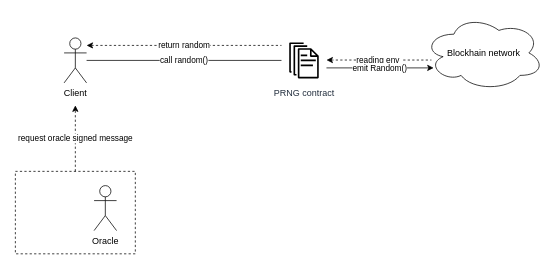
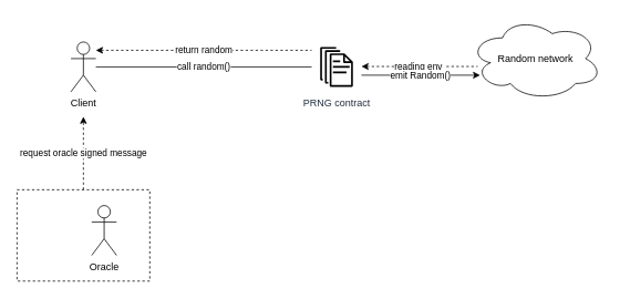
  <mxCell id="0" />
  <mxCell id="1" parent="0" />
  <mxCell id="2" value="request oracle signed message" style="edgeStyle=none;html=1;exitX=0.5;exitY=0;exitDx=0;exitDy=0;startArrow=none;startFill=0;endArrow=classic;endFill=1;dashed=1;" edge="1" parent="1" source="3"><mxGeometry relative="1" as="geometry"><mxPoint x="100" y="140" as="targetPoint" /></mxGeometry></mxCell>
  <mxCell id="3" value="" style="rounded=0;whiteSpace=wrap;html=1;strokeColor=#000000;fillColor=none;dashed=1;" vertex="1" parent="1"><mxGeometry x="20" y="228" width="160" height="110" as="geometry" /></mxCell>
  <mxCell id="4" value="call random()" style="edgeStyle=none;html=1;endArrow=none;" edge="1" parent="1" source="5" target="6"><mxGeometry relative="1" as="geometry" /></mxCell>
  <mxCell id="5" value="Client" style="shape=umlActor;verticalLabelPosition=bottom;verticalAlign=top;html=1;outlineConnect=0;" vertex="1" parent="1"><mxGeometry x="85" y="50" width="30" height="60" as="geometry" /></mxCell>
  <mxCell id="6" value="PRNG contract" style="sketch=0;outlineConnect=0;fontColor=#232F3E;gradientColor=none;strokeColor=#000000;fillColor=none;dashed=0;verticalLabelPosition=bottom;verticalAlign=top;align=center;html=1;fontSize=12;fontStyle=0;aspect=fixed;shape=mxgraph.aws4.resourceIcon;resIcon=mxgraph.aws4.documents;" vertex="1" parent="1"><mxGeometry x="375" y="50" width="60" height="60" as="geometry" /></mxCell>
- <mxCell id="7" value="Oracle" style="shape=umlActor;verticalLabelPosition=bottom;verticalAlign=top;html=1;outlineConnect=0;" vertex="1" parent="1"><mxGeometry x="125" y="247" width="30" height="60" as="geometry" /></mxCell>
+ <mxCell id="7" value="Oracle" style="shape=umlActor;verticalLabelPosition=bottom;verticalAlign=top;html=1;outlineConnect=0;" vertex="1" parent="1"><mxGeometry x="110" y="247" width="30" height="60" as="geometry" /></mxCell>
  <mxCell id="8" value="return random" style="edgeStyle=none;html=1;startArrow=classic;startFill=1;endArrow=none;endFill=0;dashed=1;" edge="1" parent="1"><mxGeometry relative="1" as="geometry"><mxPoint x="115" y="60" as="sourcePoint" /><mxPoint x="375" y="60" as="targetPoint" /></mxGeometry></mxCell>
- <mxCell id="9" value="Blockhain network" style="ellipse;shape=cloud;whiteSpace=wrap;html=1;strokeColor=#000000;fillColor=none;" vertex="1" parent="1"><mxGeometry x="565" y="20" width="160" height="100" as="geometry" /></mxCell>
+ <mxCell id="9" value="Random network" style="ellipse;shape=cloud;whiteSpace=wrap;html=1;strokeColor=#000000;fillColor=none;" vertex="1" parent="1"><mxGeometry x="565" y="20" width="160" height="100" as="geometry" /></mxCell>
  <mxCell id="10" value="reading env&amp;nbsp;" style="edgeStyle=none;html=1;startArrow=classic;startFill=1;endArrow=none;endFill=0;dashed=1;" edge="1" parent="1"><mxGeometry relative="1" as="geometry"><mxPoint x="435" y="79.5" as="sourcePoint" /><mxPoint x="575" y="79.5" as="targetPoint" /></mxGeometry></mxCell>
  <mxCell id="11" value="emit Random()" style="edgeStyle=none;html=1;entryX=0.081;entryY=0.7;entryDx=0;entryDy=0;entryPerimeter=0;" edge="1" parent="1" target="9"><mxGeometry relative="1" as="geometry"><mxPoint x="435" y="90" as="sourcePoint" /><mxPoint x="695" y="90" as="targetPoint" /></mxGeometry></mxCell>
